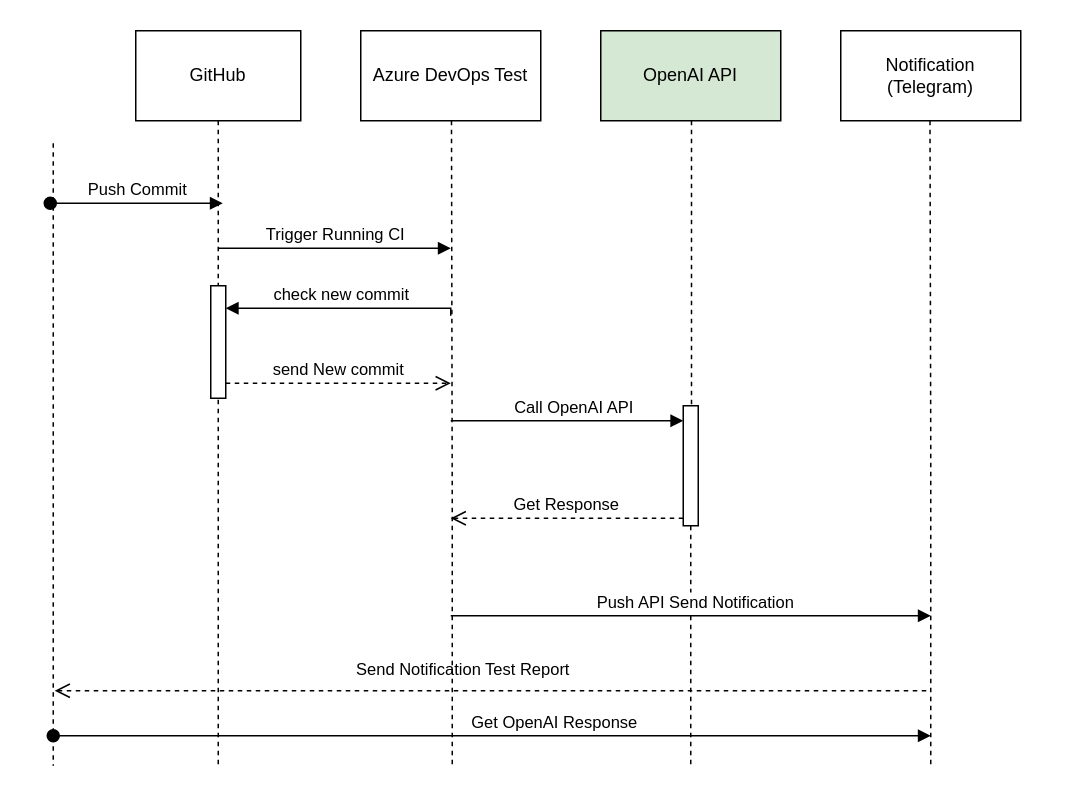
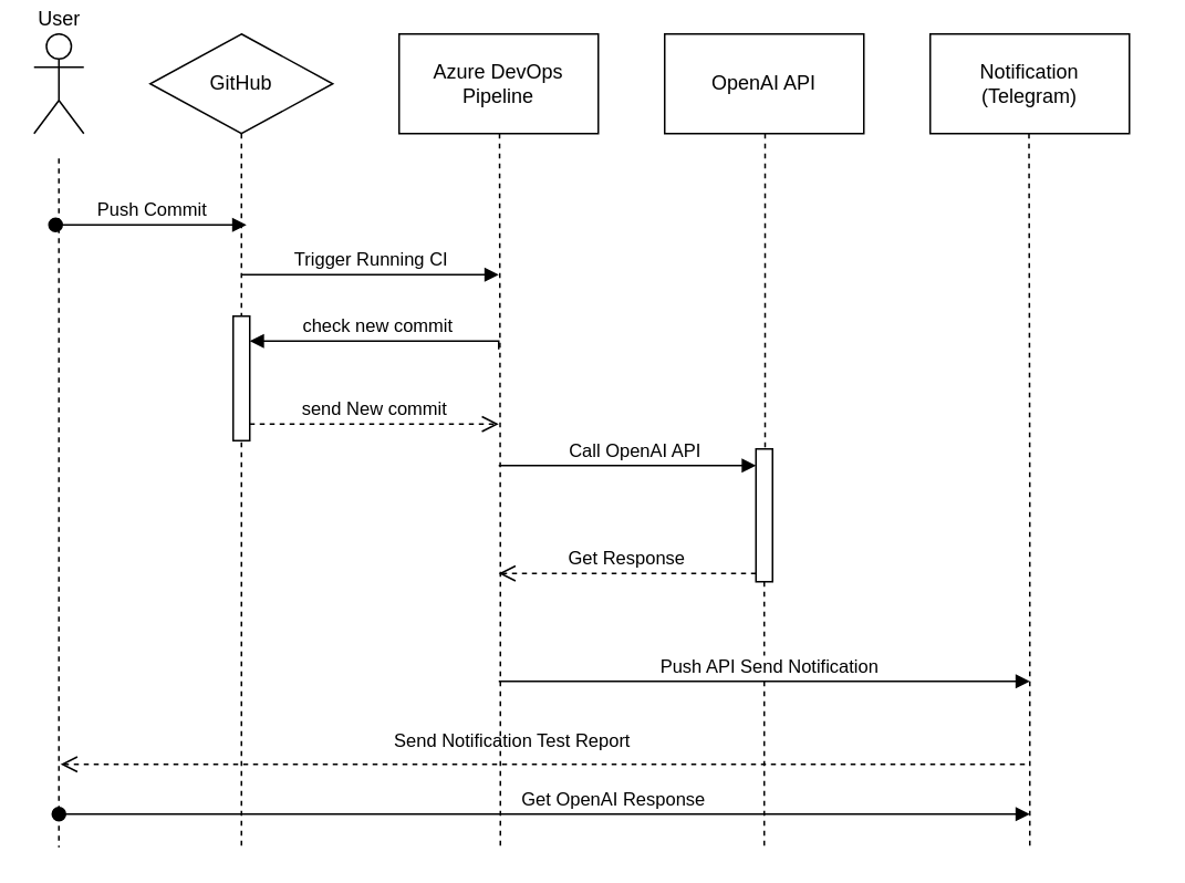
  <mxCell id="0" />
  <mxCell id="1" parent="0" />
- <mxCell id="3" value="OpenAI API" style="whiteSpace=wrap;html=1;fillColor=#d5e8d4;" parent="1" vertex="1"><mxGeometry x="400" y="20" width="120" height="60" as="geometry" /></mxCell>
+ <mxCell id="2" value="User" style="shape=umlActor;verticalLabelPosition=top;verticalAlign=bottom;html=1;labelPosition=center;align=center;" parent="1" vertex="1"><mxGeometry x="20" y="20" width="30" height="60" as="geometry" /></mxCell>
+ <mxCell id="3" value="OpenAI API" style="whiteSpace=wrap;html=1;" parent="1" vertex="1"><mxGeometry x="400" y="20" width="120" height="60" as="geometry" /></mxCell>
  <mxCell id="4" value="Notification (Telegram)" style="whiteSpace=wrap;html=1;" parent="1" vertex="1"><mxGeometry x="560" y="20" width="120" height="60" as="geometry" /></mxCell>
  <mxCell id="5" style="edgeStyle=orthogonalEdgeStyle;rounded=0;orthogonalLoop=1;jettySize=auto;html=1;dashed=1;endArrow=none;endFill=0;" parent="1" source="23" edge="1"><mxGeometry relative="1" as="geometry"><mxPoint x="460" y="510" as="targetPoint" /><mxPoint x="460.5" y="80" as="sourcePoint" /><Array as="points"><mxPoint x="461" y="335" /><mxPoint x="460" y="440" /></Array></mxGeometry></mxCell>
  <mxCell id="6" style="edgeStyle=orthogonalEdgeStyle;rounded=0;orthogonalLoop=1;jettySize=auto;html=1;dashed=1;endArrow=none;endFill=0;" parent="1" edge="1"><mxGeometry relative="1" as="geometry"><mxPoint x="35" y="510" as="targetPoint" /><mxPoint x="35" y="95" as="sourcePoint" /><Array as="points"><mxPoint x="35" y="95" /></Array></mxGeometry></mxCell>
  <mxCell id="7" style="edgeStyle=orthogonalEdgeStyle;rounded=0;orthogonalLoop=1;jettySize=auto;html=1;dashed=1;endArrow=none;endFill=0;" parent="1" edge="1"><mxGeometry relative="1" as="geometry"><mxPoint x="620" y="510" as="targetPoint" /><mxPoint x="619.5" y="80" as="sourcePoint" /></mxGeometry></mxCell>
  <mxCell id="8" value="Call OpenAI API" style="html=1;verticalAlign=bottom;endArrow=block;edgeStyle=elbowEdgeStyle;elbow=vertical;curved=0;rounded=0;" parent="1" target="23" edge="1"><mxGeometry x="0.057" relative="1" as="geometry"><mxPoint x="300" y="280" as="sourcePoint" /><Array as="points"><mxPoint x="371" y="280" /><mxPoint x="692" y="275" /></Array><mxPoint as="offset" /><mxPoint x="463" y="280" as="targetPoint" /></mxGeometry></mxCell>
  <mxCell id="9" value="Get Response" style="html=1;verticalAlign=bottom;endArrow=open;dashed=1;endSize=8;edgeStyle=elbowEdgeStyle;elbow=vertical;curved=0;rounded=0;" parent="1" source="23" edge="1"><mxGeometry relative="1" as="geometry"><mxPoint x="300" y="345" as="targetPoint" /></mxGeometry></mxCell>
  <mxCell id="10" value="Push API Send Notification" style="html=1;verticalAlign=bottom;endArrow=block;edgeStyle=elbowEdgeStyle;elbow=vertical;curved=0;rounded=0;" parent="1" edge="1"><mxGeometry x="0.02" relative="1" as="geometry"><mxPoint x="300" y="410" as="sourcePoint" /><Array as="points"><mxPoint x="300" y="410" /></Array><mxPoint as="offset" /><mxPoint x="620" y="410" as="targetPoint" /></mxGeometry></mxCell>
  <mxCell id="11" value="Send Notification Test Report" style="html=1;verticalAlign=bottom;endArrow=open;dashed=1;endSize=8;edgeStyle=elbowEdgeStyle;elbow=vertical;curved=0;rounded=0;" parent="1" edge="1"><mxGeometry x="0.064" y="-5" relative="1" as="geometry"><mxPoint x="36" y="460" as="targetPoint" /><mxPoint as="offset" /><mxPoint x="617" y="460" as="sourcePoint" /></mxGeometry></mxCell>
  <mxCell id="12" value="Get OpenAI Response" style="html=1;verticalAlign=bottom;startArrow=oval;startFill=1;endArrow=block;startSize=8;edgeStyle=elbowEdgeStyle;elbow=vertical;curved=0;rounded=0;" parent="1" edge="1"><mxGeometry x="0.143" width="60" relative="1" as="geometry"><mxPoint x="35" y="490" as="sourcePoint" /><mxPoint x="620" y="490" as="targetPoint" /><mxPoint as="offset" /></mxGeometry></mxCell>
  <mxCell id="13" style="edgeStyle=orthogonalEdgeStyle;rounded=0;orthogonalLoop=1;jettySize=auto;html=1;dashed=1;endArrow=none;endFill=0;" parent="1" source="14" edge="1"><mxGeometry relative="1" as="geometry"><mxPoint x="145" y="510" as="targetPoint" /><Array as="points"><mxPoint x="145" y="470" /><mxPoint x="145" y="470" /></Array></mxGeometry></mxCell>
- <mxCell id="14" value="GitHub" style="html=1;whiteSpace=wrap;" parent="1" vertex="1"><mxGeometry x="90" y="20" width="110" height="60" as="geometry" /></mxCell>
- <mxCell id="15" value="Azure DevOps Test" style="whiteSpace=wrap;html=1;" parent="1" vertex="1"><mxGeometry x="240" y="20" width="120" height="60" as="geometry" /></mxCell>
+ <mxCell id="14" value="GitHub" style="rhombus;html=1;whiteSpace=wrap;" parent="1" vertex="1"><mxGeometry x="90" y="20" width="110" height="60" as="geometry" /></mxCell>
+ <mxCell id="15" value="Azure DevOps Pipeline" style="whiteSpace=wrap;html=1;" parent="1" vertex="1"><mxGeometry x="240" y="20" width="120" height="60" as="geometry" /></mxCell>
  <mxCell id="16" style="edgeStyle=orthogonalEdgeStyle;rounded=0;orthogonalLoop=1;jettySize=auto;html=1;dashed=1;endArrow=none;endFill=0;" parent="1" edge="1"><mxGeometry relative="1" as="geometry"><mxPoint x="301" y="510" as="targetPoint" /><mxPoint x="300.5" y="80" as="sourcePoint" /><Array as="points"><mxPoint x="300" y="335" /><mxPoint x="300" y="335" /></Array></mxGeometry></mxCell>
  <mxCell id="17" value="Push Commit" style="html=1;verticalAlign=bottom;startArrow=oval;startFill=1;endArrow=block;startSize=8;edgeStyle=elbowEdgeStyle;elbow=vertical;curved=0;rounded=0;" parent="1" edge="1"><mxGeometry width="60" relative="1" as="geometry"><mxPoint x="33" y="135" as="sourcePoint" /><mxPoint x="148" y="135" as="targetPoint" /></mxGeometry></mxCell>
  <mxCell id="18" value="Trigger Running CI" style="html=1;verticalAlign=bottom;endArrow=block;edgeStyle=elbowEdgeStyle;elbow=vertical;curved=0;rounded=0;" parent="1" edge="1"><mxGeometry width="80" relative="1" as="geometry"><mxPoint x="145" y="165" as="sourcePoint" /><mxPoint x="300" y="165" as="targetPoint" /></mxGeometry></mxCell>
  <mxCell id="19" value="" style="html=1;points=[];perimeter=orthogonalPerimeter;outlineConnect=0;targetShapes=umlLifeline;portConstraint=eastwest;newEdgeStyle={&quot;edgeStyle&quot;:&quot;elbowEdgeStyle&quot;,&quot;elbow&quot;:&quot;vertical&quot;,&quot;curved&quot;:0,&quot;rounded&quot;:0};" parent="1" vertex="1"><mxGeometry x="140" y="190" width="10" height="75" as="geometry" /></mxCell>
  <mxCell id="20" value="check new commit" style="html=1;verticalAlign=bottom;endArrow=block;edgeStyle=elbowEdgeStyle;elbow=vertical;curved=0;rounded=0;" parent="1" target="19" edge="1"><mxGeometry relative="1" as="geometry"><mxPoint x="300" y="210" as="sourcePoint" /><Array as="points"><mxPoint x="215" y="205" /></Array></mxGeometry></mxCell>
  <mxCell id="21" value="send New commit" style="html=1;verticalAlign=bottom;endArrow=open;dashed=1;endSize=8;edgeStyle=elbowEdgeStyle;elbow=vertical;curved=0;rounded=0;" parent="1" source="19" edge="1"><mxGeometry relative="1" as="geometry"><mxPoint x="300" y="255" as="targetPoint" /></mxGeometry></mxCell>
  <mxCell id="22" value="" style="edgeStyle=orthogonalEdgeStyle;rounded=0;orthogonalLoop=1;jettySize=auto;html=1;dashed=1;endArrow=none;endFill=0;" parent="1" target="23" edge="1"><mxGeometry relative="1" as="geometry"><mxPoint x="460" y="440" as="targetPoint" /><mxPoint x="460.5" y="80" as="sourcePoint" /><Array as="points"><mxPoint x="460" y="250" /><mxPoint x="460" y="250" /></Array></mxGeometry></mxCell>
  <mxCell id="23" value="" style="html=1;points=[];perimeter=orthogonalPerimeter;outlineConnect=0;targetShapes=umlLifeline;portConstraint=eastwest;newEdgeStyle={&quot;edgeStyle&quot;:&quot;elbowEdgeStyle&quot;,&quot;elbow&quot;:&quot;vertical&quot;,&quot;curved&quot;:0,&quot;rounded&quot;:0};" parent="1" vertex="1"><mxGeometry x="455" y="270" width="10" height="80" as="geometry" /></mxCell>
